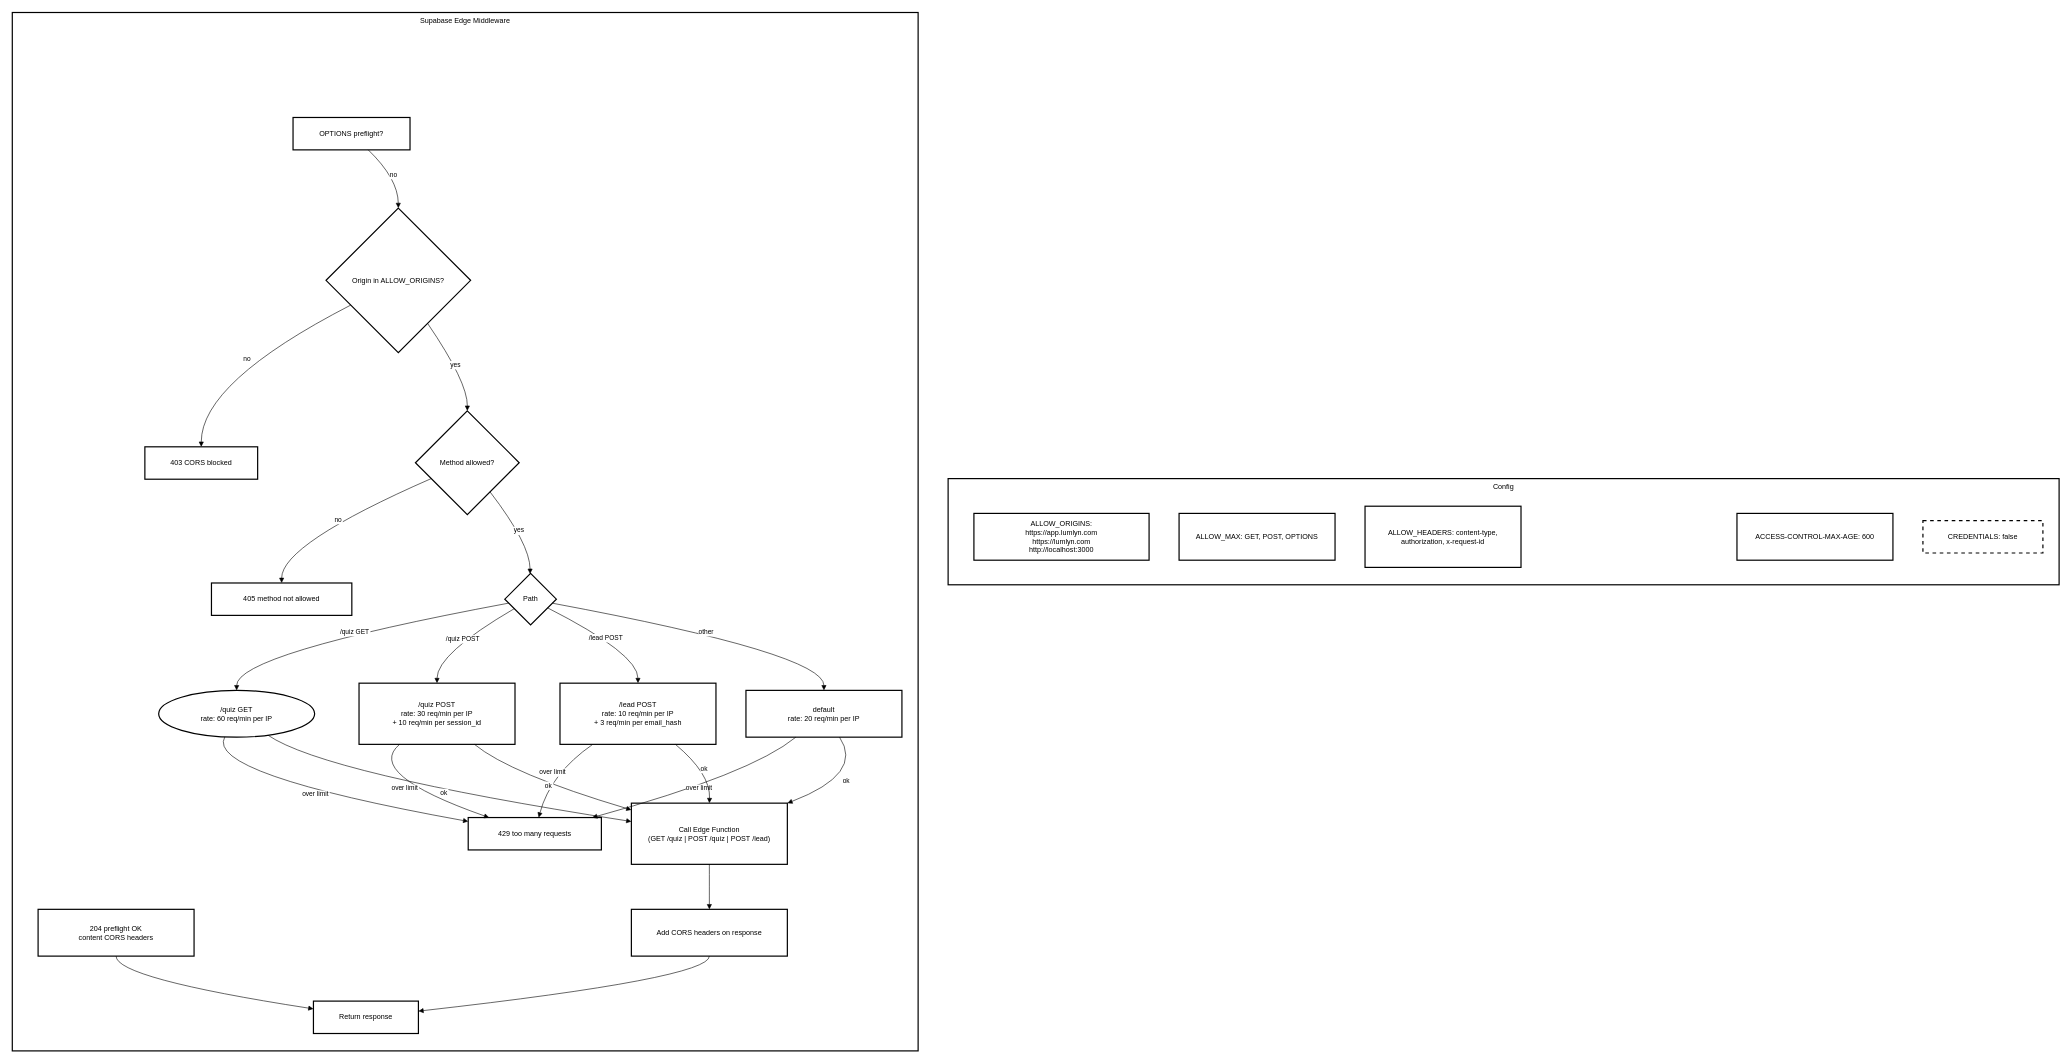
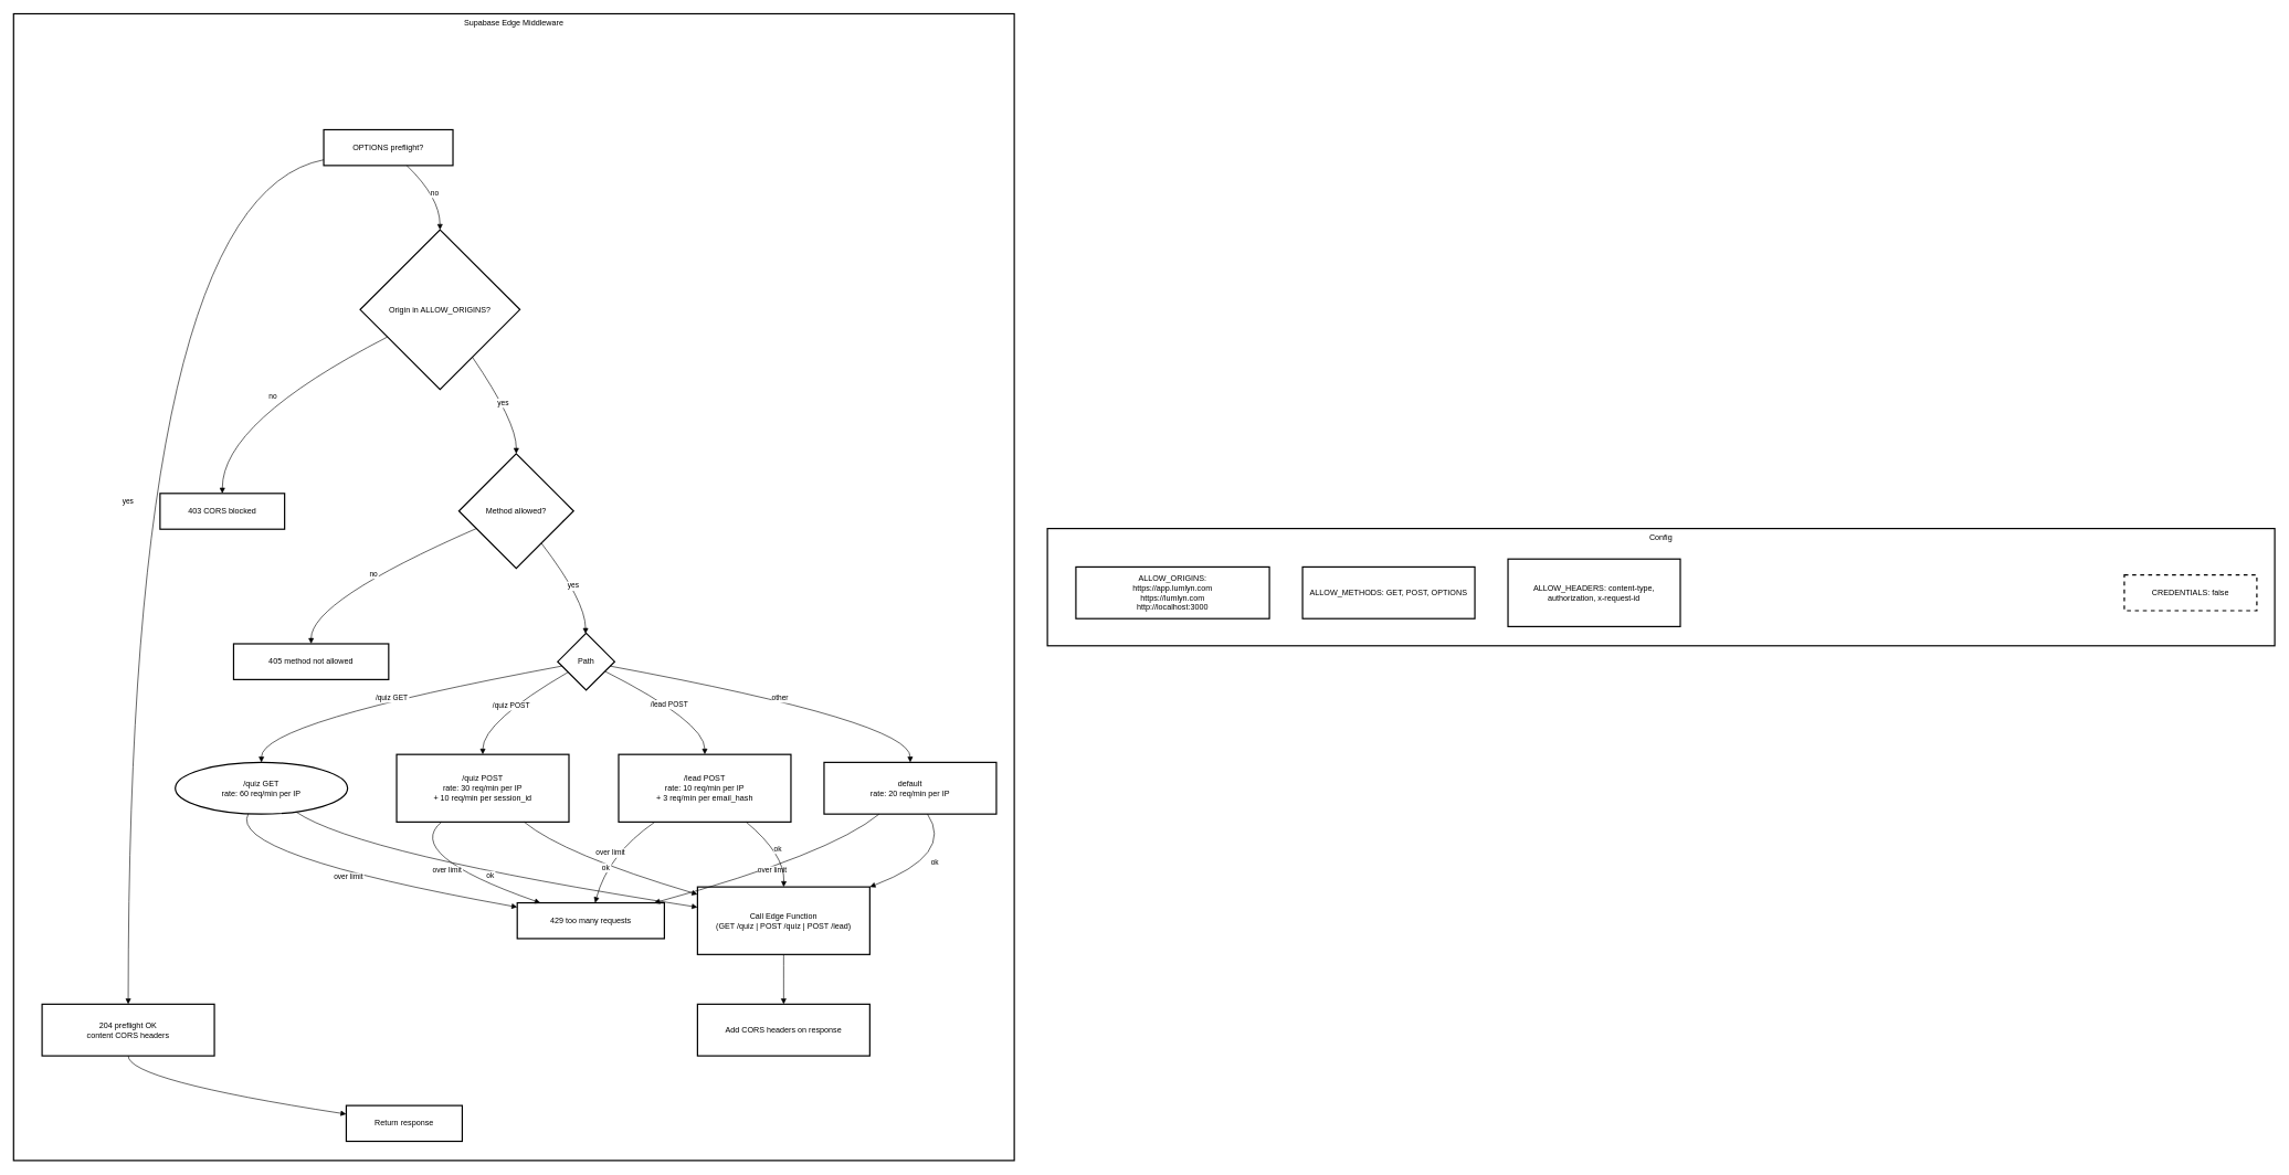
  <mxCell id="0" />
  <mxCell id="1" parent="0" />
  <mxCell id="2" value="Supabase Edge Middleware" style="whiteSpace=wrap;strokeWidth=2;verticalAlign=top;" vertex="1" parent="1"><mxGeometry x="20" y="20" width="1510" height="1731" as="geometry" /></mxCell>
  <mxCell id="3" value="OPTIONS preflight?" style="whiteSpace=wrap;strokeWidth=2;" vertex="1" parent="2"><mxGeometry x="468" y="175" width="195" height="54" as="geometry" /></mxCell>
  <mxCell id="4" value="204 preflight OK&#10;content CORS headers" style="whiteSpace=wrap;strokeWidth=2;" vertex="1" parent="2"><mxGeometry x="43" y="1495" width="260" height="78" as="geometry" /></mxCell>
  <mxCell id="5" value="Return response" style="whiteSpace=wrap;strokeWidth=2;" vertex="1" parent="2"><mxGeometry x="502" y="1648" width="175" height="54" as="geometry" /></mxCell>
  <mxCell id="6" value="Origin in ALLOW_ORIGINS?" style="rhombus;strokeWidth=2;whiteSpace=wrap;" vertex="1" parent="2"><mxGeometry x="523" y="326" width="241" height="241" as="geometry" /></mxCell>
  <mxCell id="7" value="403 CORS blocked" style="whiteSpace=wrap;strokeWidth=2;" vertex="1" parent="2"><mxGeometry x="221" y="724" width="188" height="54" as="geometry" /></mxCell>
  <mxCell id="8" value="Method allowed?" style="rhombus;strokeWidth=2;whiteSpace=wrap;" vertex="1" parent="2"><mxGeometry x="672" y="664" width="173" height="173" as="geometry" /></mxCell>
  <mxCell id="9" value="405 method not allowed" style="whiteSpace=wrap;strokeWidth=2;" vertex="1" parent="2"><mxGeometry x="332" y="951" width="234" height="54" as="geometry" /></mxCell>
  <mxCell id="10" value="Path" style="rhombus;strokeWidth=2;whiteSpace=wrap;" vertex="1" parent="2"><mxGeometry x="821" y="935" width="86" height="86" as="geometry" /></mxCell>
  <mxCell id="11" value="/quiz GET&#10;rate: 60 req/min per IP" style="ellipse;whiteSpace=wrap;strokeWidth=2;" vertex="1" parent="2"><mxGeometry x="244" y="1130" width="260" height="78" as="geometry" /></mxCell>
  <mxCell id="12" value="/quiz POST&#10;rate: 30 req/min per IP&#10;+ 10 req/min per session_id" style="whiteSpace=wrap;strokeWidth=2;" vertex="1" parent="2"><mxGeometry x="578" y="1118" width="260" height="102" as="geometry" /></mxCell>
  <mxCell id="13" value="/lead POST&#10;rate: 10 req/min per IP&#10;+ 3 req/min per email_hash" style="whiteSpace=wrap;strokeWidth=2;" vertex="1" parent="2"><mxGeometry x="913" y="1118" width="260" height="102" as="geometry" /></mxCell>
  <mxCell id="14" value="default&#10;rate: 20 req/min per IP" style="whiteSpace=wrap;strokeWidth=2;" vertex="1" parent="2"><mxGeometry x="1223" y="1130" width="260" height="78" as="geometry" /></mxCell>
  <mxCell id="15" value="429 too many requests" style="whiteSpace=wrap;strokeWidth=2;" vertex="1" parent="2"><mxGeometry x="760" y="1342" width="222" height="54" as="geometry" /></mxCell>
  <mxCell id="16" value="Call Edge Function&#10;(GET /quiz | POST /quiz | POST /lead)" style="whiteSpace=wrap;strokeWidth=2;" vertex="1" parent="2"><mxGeometry x="1032" y="1318" width="260" height="102" as="geometry" /></mxCell>
  <mxCell id="17" value="Add CORS headers on response" style="whiteSpace=wrap;strokeWidth=2;" vertex="1" parent="2"><mxGeometry x="1032" y="1495" width="260" height="78" as="geometry" /></mxCell>
+ <mxCell id="18" value="yes" style="curved=1;startArrow=none;endArrow=block;exitX=0;exitY=0.84;entryX=0.5;entryY=-0.01;rounded=0;" edge="1" parent="2" source="3" target="4"><mxGeometry relative="1" as="geometry"><Array as="points"><mxPoint x="173" y="277" /></Array></mxGeometry></mxCell>
  <mxCell id="19" value="" style="curved=1;startArrow=none;endArrow=block;exitX=0.5;exitY=0.99;entryX=0;entryY=0.24;rounded=0;" edge="1" parent="2" source="4" target="5"><mxGeometry relative="1" as="geometry"><Array as="points"><mxPoint x="173" y="1610" /></Array></mxGeometry></mxCell>
  <mxCell id="20" value="no" style="curved=1;startArrow=none;endArrow=block;exitX=0.64;exitY=0.99;entryX=0.5;entryY=0;rounded=0;" edge="1" parent="2" source="3" target="6"><mxGeometry relative="1" as="geometry"><Array as="points"><mxPoint x="643" y="277" /></Array></mxGeometry></mxCell>
  <mxCell id="21" value="no" style="curved=1;startArrow=none;endArrow=block;exitX=0;exitY=0.76;entryX=0.5;entryY=0;rounded=0;" edge="1" parent="2" source="6" target="7"><mxGeometry relative="1" as="geometry"><Array as="points"><mxPoint x="315" y="616" /></Array></mxGeometry></mxCell>
  <mxCell id="22" value="yes" style="curved=1;startArrow=none;endArrow=block;exitX=0.84;exitY=1;entryX=0.5;entryY=0;rounded=0;" edge="1" parent="2" source="6" target="8"><mxGeometry relative="1" as="geometry"><Array as="points"><mxPoint x="759" y="616" /></Array></mxGeometry></mxCell>
  <mxCell id="23" value="no" style="curved=1;startArrow=none;endArrow=block;exitX=0;exitY=0.72;entryX=0.5;entryY=0;rounded=0;" edge="1" parent="2" source="8" target="9"><mxGeometry relative="1" as="geometry"><Array as="points"><mxPoint x="449" y="886" /></Array></mxGeometry></mxCell>
  <mxCell id="24" value="yes" style="curved=1;startArrow=none;endArrow=block;exitX=0.89;exitY=1;entryX=0.49;entryY=0;rounded=0;" edge="1" parent="2" source="8" target="10"><mxGeometry relative="1" as="geometry"><Array as="points"><mxPoint x="863" y="886" /></Array></mxGeometry></mxCell>
  <mxCell id="25" value="/quiz GET" style="curved=1;startArrow=none;endArrow=block;exitX=0;exitY=0.59;entryX=0.5;entryY=0;rounded=0;" edge="1" parent="2" source="10" target="11"><mxGeometry relative="1" as="geometry"><Array as="points"><mxPoint x="374" y="1069" /></Array></mxGeometry></mxCell>
  <mxCell id="26" value="/quiz POST" style="curved=1;startArrow=none;endArrow=block;exitX=0;exitY=0.79;entryX=0.5;entryY=0;rounded=0;" edge="1" parent="2" source="10" target="12"><mxGeometry relative="1" as="geometry"><Array as="points"><mxPoint x="708" y="1069" /></Array></mxGeometry></mxCell>
  <mxCell id="27" value="/lead POST" style="curved=1;startArrow=none;endArrow=block;exitX=0.99;exitY=0.75;entryX=0.5;entryY=0;rounded=0;" edge="1" parent="2" source="10" target="13"><mxGeometry relative="1" as="geometry"><Array as="points"><mxPoint x="1043" y="1069" /></Array></mxGeometry></mxCell>
  <mxCell id="28" value="other" style="curved=1;startArrow=none;endArrow=block;exitX=0.99;exitY=0.59;entryX=0.5;entryY=0;rounded=0;" edge="1" parent="2" source="10" target="14"><mxGeometry relative="1" as="geometry"><Array as="points"><mxPoint x="1353" y="1069" /></Array></mxGeometry></mxCell>
  <mxCell id="29" value="over limit" style="curved=1;startArrow=none;endArrow=block;exitX=0.42;exitY=1;entryX=0;entryY=0.12;rounded=0;" edge="1" parent="2" source="11" target="15"><mxGeometry relative="1" as="geometry"><Array as="points"><mxPoint x="320" y="1269" /></Array></mxGeometry></mxCell>
  <mxCell id="30" value="over limit" style="curved=1;startArrow=none;endArrow=block;exitX=0.26;exitY=1;entryX=0.15;entryY=-0.01;rounded=0;" edge="1" parent="2" source="12" target="15"><mxGeometry relative="1" as="geometry"><Array as="points"><mxPoint x="587" y="1269" /></Array></mxGeometry></mxCell>
  <mxCell id="31" value="over limit" style="curved=1;startArrow=none;endArrow=block;exitX=0.21;exitY=1;entryX=0.53;entryY=-0.01;rounded=0;" edge="1" parent="2" source="13" target="15"><mxGeometry relative="1" as="geometry"><Array as="points"><mxPoint x="897" y="1269" /></Array></mxGeometry></mxCell>
  <mxCell id="32" value="over limit" style="curved=1;startArrow=none;endArrow=block;exitX=0.32;exitY=1;entryX=0.94;entryY=-0.01;rounded=0;" edge="1" parent="2" source="14" target="15"><mxGeometry relative="1" as="geometry"><Array as="points"><mxPoint x="1232" y="1269" /></Array></mxGeometry></mxCell>
  <mxCell id="33" value="ok" style="curved=1;startArrow=none;endArrow=block;exitX=0.72;exitY=1;entryX=0;entryY=0.3;rounded=0;" edge="1" parent="2" source="11" target="16"><mxGeometry relative="1" as="geometry"><Array as="points"><mxPoint x="520" y="1269" /></Array></mxGeometry></mxCell>
  <mxCell id="34" value="ok" style="curved=1;startArrow=none;endArrow=block;exitX=0.74;exitY=1;entryX=0;entryY=0.11;rounded=0;" edge="1" parent="2" source="12" target="16"><mxGeometry relative="1" as="geometry"><Array as="points"><mxPoint x="830" y="1269" /></Array></mxGeometry></mxCell>
  <mxCell id="35" value="ok" style="curved=1;startArrow=none;endArrow=block;exitX=0.74;exitY=1;entryX=0.5;entryY=0;rounded=0;" edge="1" parent="2" source="13" target="16"><mxGeometry relative="1" as="geometry"><Array as="points"><mxPoint x="1164" y="1269" /></Array></mxGeometry></mxCell>
  <mxCell id="36" value="ok" style="curved=1;startArrow=none;endArrow=block;exitX=0.6;exitY=1;entryX=1;entryY=0;rounded=0;" edge="1" parent="2" source="14" target="16"><mxGeometry relative="1" as="geometry"><Array as="points"><mxPoint x="1420" y="1269" /></Array></mxGeometry></mxCell>
  <mxCell id="37" value="" style="curved=1;startArrow=none;endArrow=block;exitX=0.5;exitY=1;entryX=0.5;entryY=-0.01;rounded=0;" edge="1" parent="2" source="16" target="17"><mxGeometry relative="1" as="geometry"><Array as="points" /></mxGeometry></mxCell>
- <mxCell id="38" value="" style="curved=1;startArrow=none;endArrow=block;exitX=0.5;exitY=0.99;entryX=1;entryY=0.31;rounded=0;" edge="1" parent="2" source="17" target="5"><mxGeometry relative="1" as="geometry"><Array as="points"><mxPoint x="1162" y="1610" /></Array></mxGeometry></mxCell>
  <mxCell id="39" value="Config" style="whiteSpace=wrap;strokeWidth=2;verticalAlign=top;" vertex="1" parent="1"><mxGeometry x="1580" y="797" width="1852" height="177" as="geometry" /></mxCell>
  <mxCell id="40" value="ALLOW_ORIGINS:&#10;https://app.lumlyn.com&#10;https://lumlyn.com&#10;http://localhost:3000" style="whiteSpace=wrap;strokeWidth=2;" vertex="1" parent="39"><mxGeometry x="43" y="58" width="292" height="78" as="geometry" /></mxCell>
- <mxCell id="41" value="ALLOW_MAX: GET, POST, OPTIONS" style="whiteSpace=wrap;strokeWidth=2;" vertex="1" parent="39"><mxGeometry x="385" y="58" width="260" height="78" as="geometry" /></mxCell>
+ <mxCell id="41" value="ALLOW_METHODS: GET, POST, OPTIONS" style="whiteSpace=wrap;strokeWidth=2;" vertex="1" parent="39"><mxGeometry x="385" y="58" width="260" height="78" as="geometry" /></mxCell>
  <mxCell id="42" value="ALLOW_HEADERS: content-type, authorization, x-request-id" style="whiteSpace=wrap;strokeWidth=2;" vertex="1" parent="39"><mxGeometry x="695" y="46" width="260" height="102" as="geometry" /></mxCell>
- <mxCell id="43" value="ACCESS-CONTROL-MAX-AGE: 600" style="whiteSpace=wrap;strokeWidth=2;" vertex="1" parent="39"><mxGeometry x="1315" y="58" width="260" height="78" as="geometry" /></mxCell>
  <mxCell id="44" value="CREDENTIALS: false" style="whiteSpace=wrap;strokeWidth=2;dashed=1;" vertex="1" parent="39"><mxGeometry x="1625" y="70" width="200" height="54" as="geometry" /></mxCell>
